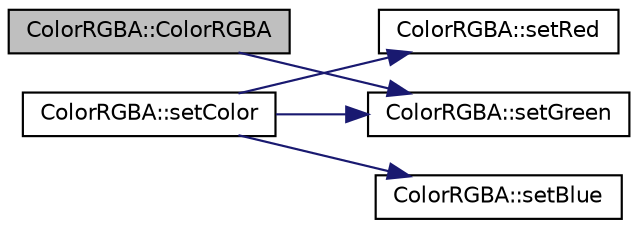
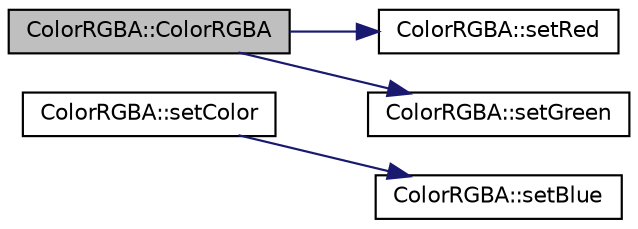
  digraph {
    rankdir=LR
    node [color=black fillcolor=white fontname=Helvetica fontsize=10 shape=record style=filled]
    edge [color=midnightblue fontname=Helvetica fontsize=10 labelfontname=Helvetica labelfontsize=10 style=solid]
    n1 [fillcolor=grey75 fontcolor=black height=0.2 label="ColorRGBA::ColorRGBA" width=0.4]
    n2 [height=0.2 label="ColorRGBA::setGreen" width=0.4]
    n3 [height=0.2 label="ColorRGBA::setColor" width=0.4]
    n4 [height=0.2 label="ColorRGBA::setRed" width=0.4]
    n5 [height=0.2 label="ColorRGBA::setBlue" width=0.4]
    n1 -> n2
-   n3 -> n2
-   n3 -> n4
+   n1 -> n4
    n3 -> n5
  }
